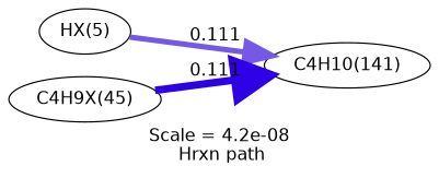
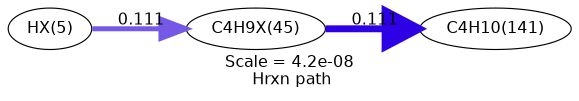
  digraph {
    fontname=Helvetica
    label="Scale = 4.2e-08\l Hrxn path"
    rankdir=LR
    node [fontname=Helvetica]
    edge [fontname=Helvetica]
    n1 [label="HX(5)"]
    n2 [label="C4H10(141)"]
    n3 [label="C4H9X(45)"]
-   n1 -> n2 [arrowsize=2.17 color="0.7, 0.611, 0.9" label=" 0.111" style="setlinewidth(4.34)"]
+   n1 -> n3 [arrowsize=2.17 color="0.7, 0.611, 0.9" label=" 0.111" style="setlinewidth(4.34)"]
    n3 -> n2 [arrowsize=3 color="0.7, 1.5, 0.9" label=" 0.111" style="setlinewidth(6)"]
  }
